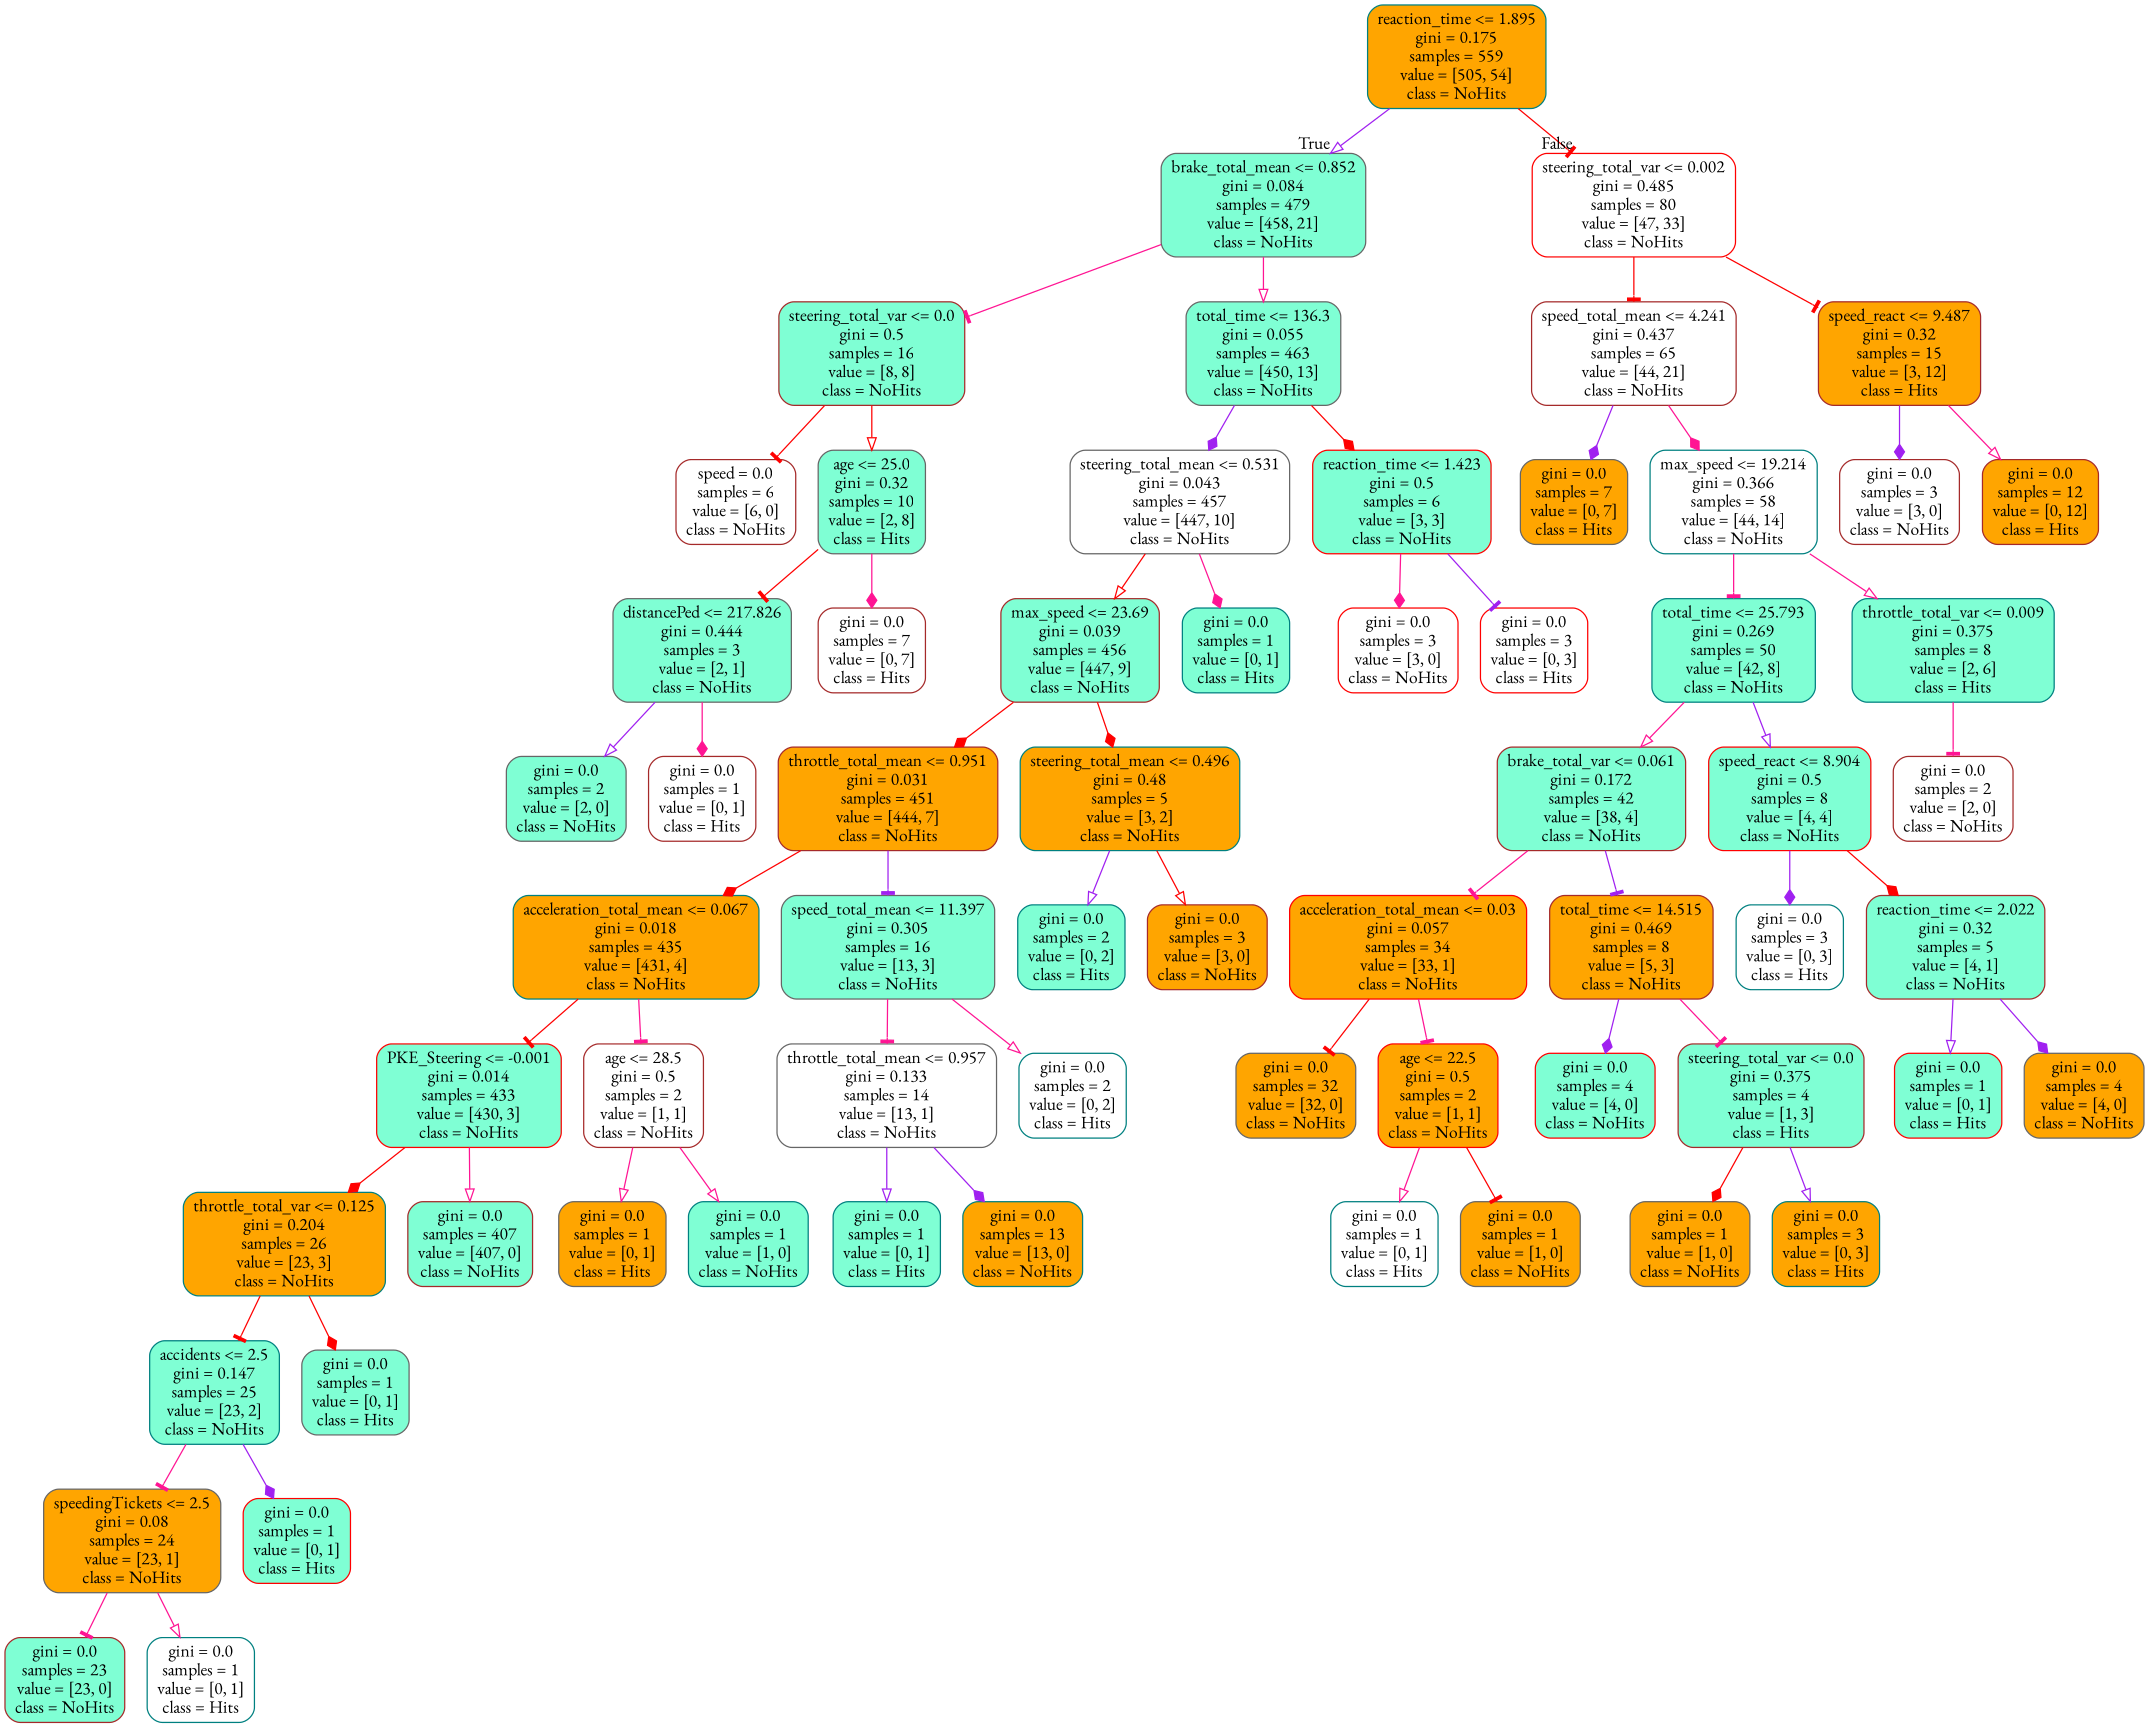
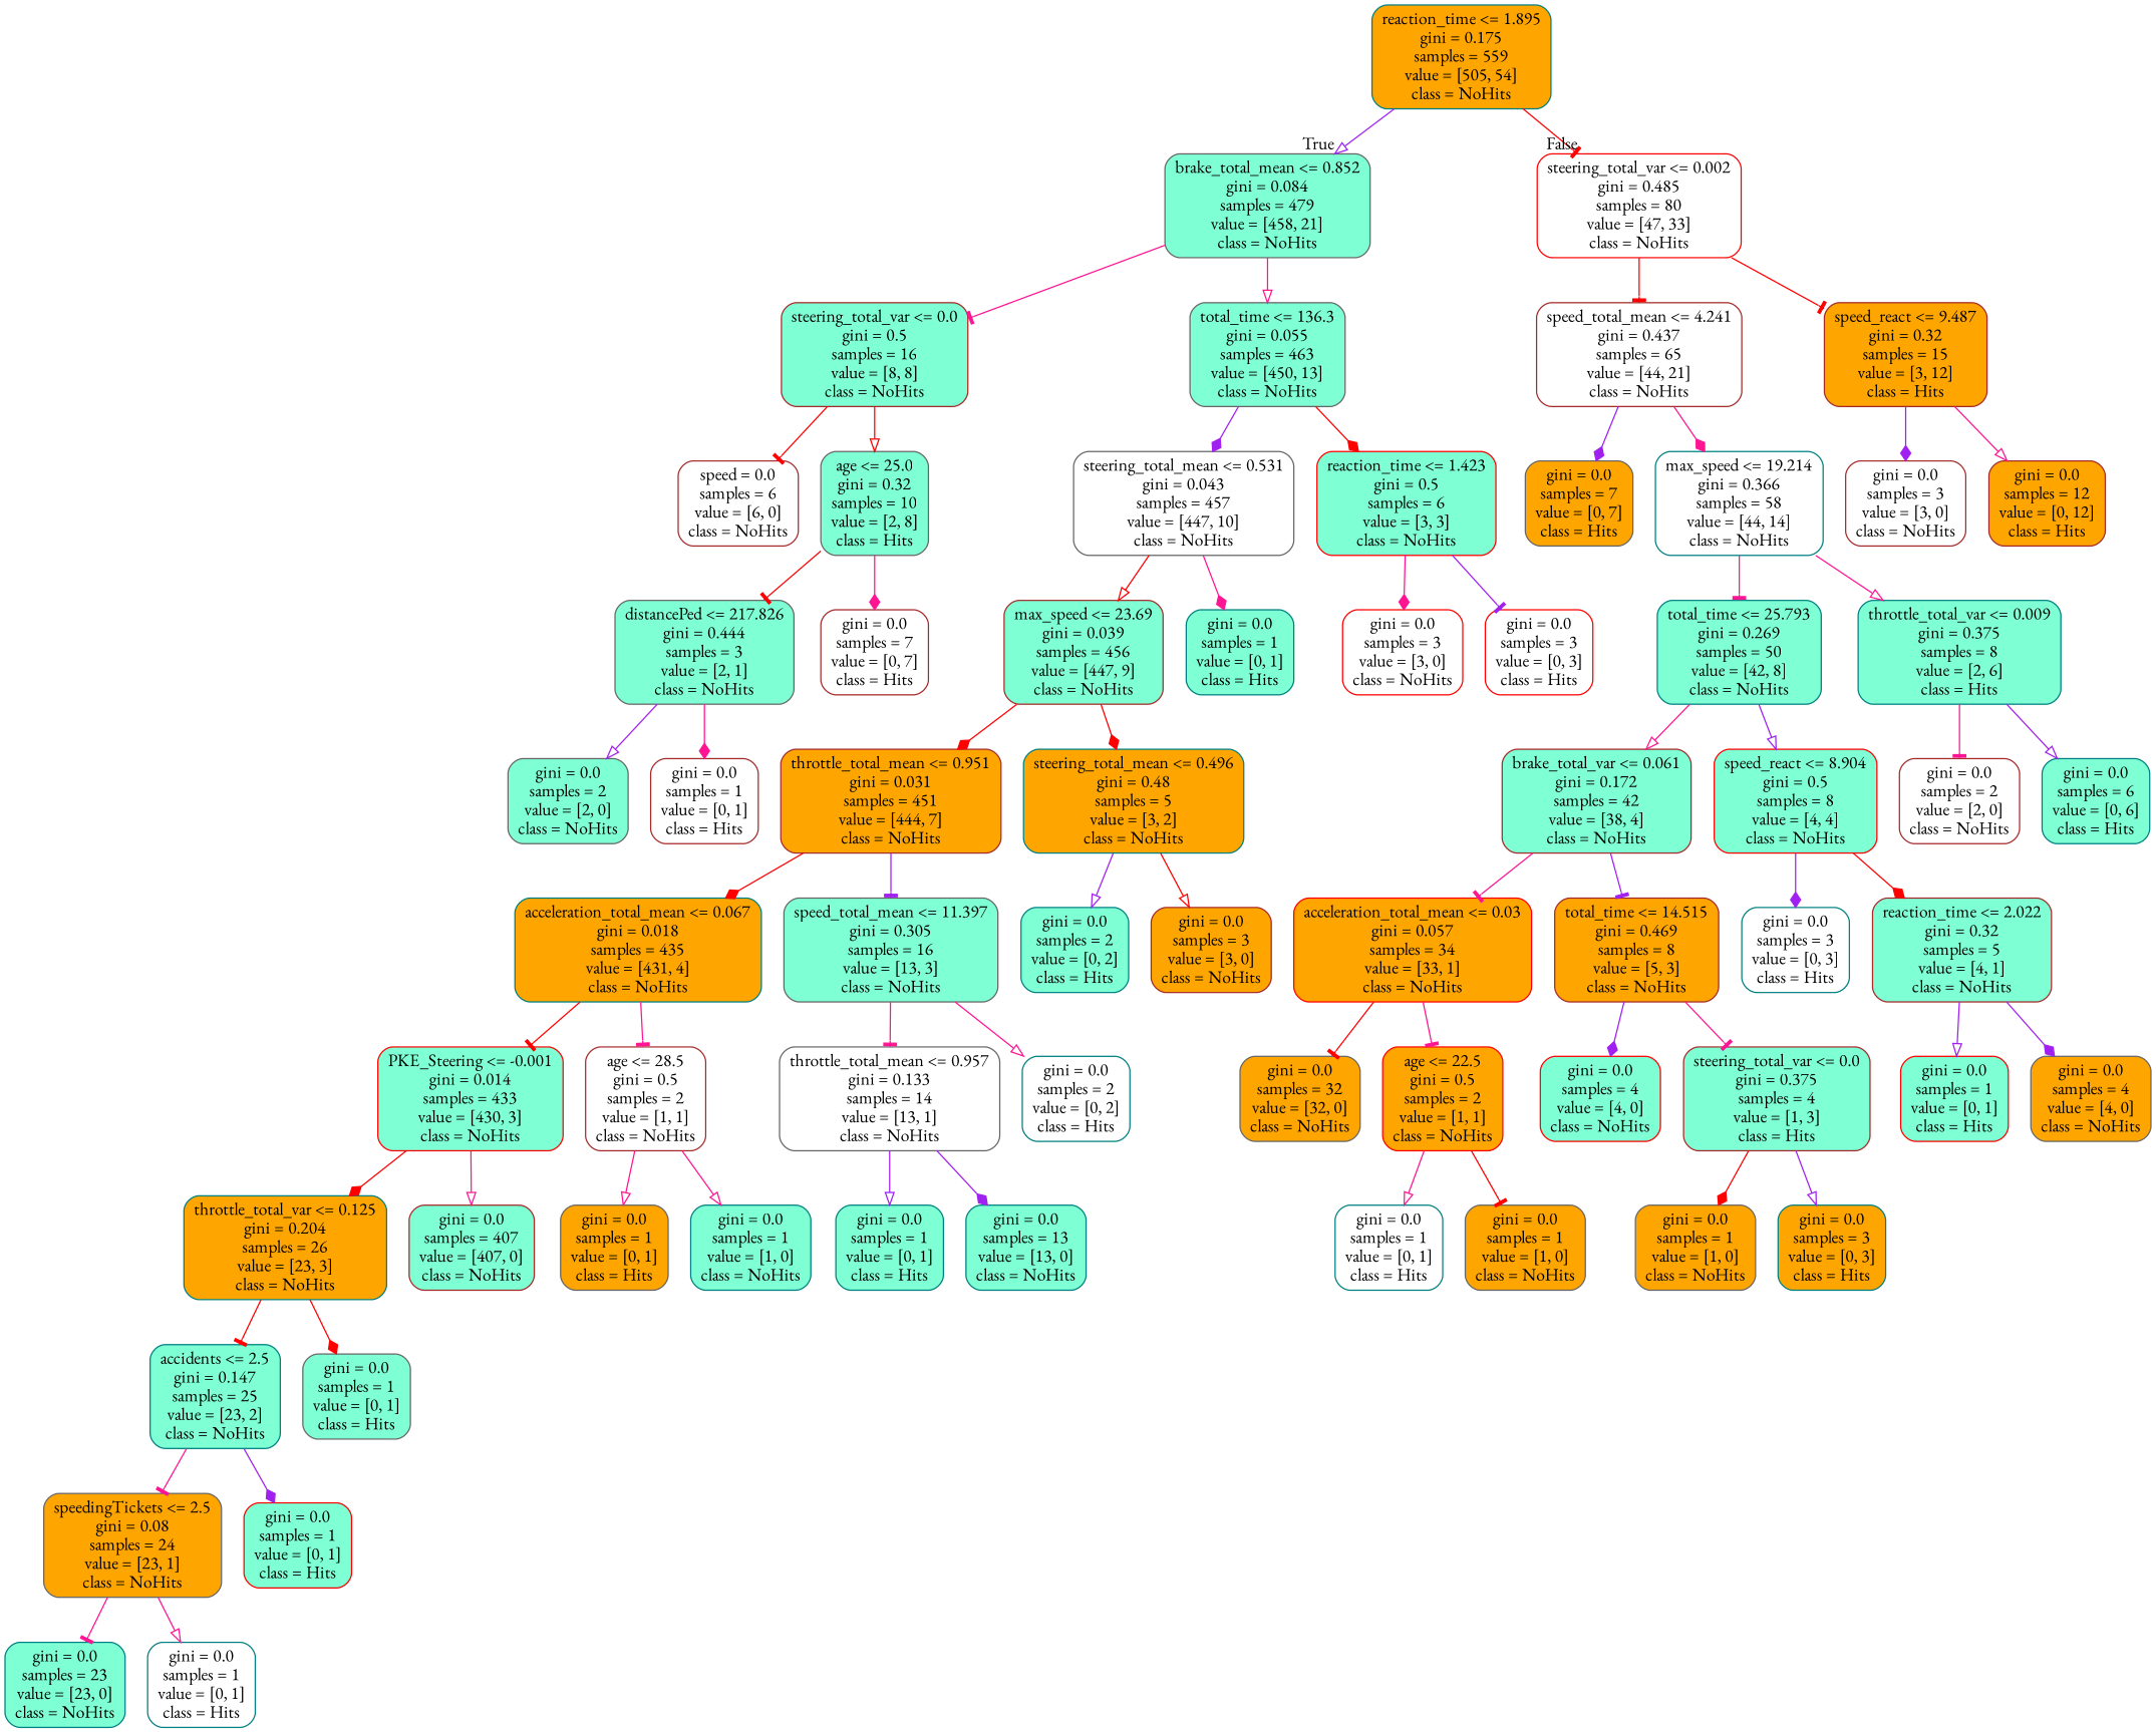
  digraph {
    fontname="EB Garamond"
    node [color=teal fillcolor=aquamarine fontname="EB Garamond" shape=box style="filled, rounded"]
    edge [arrowhead=tee color=deeppink fontname="EB Garamond"]
    n1 [fillcolor=orange label="reaction_time <= 1.895\ngini = 0.175\nsamples = 559\nvalue = [505, 54]\nclass = NoHits"]
    n2 [color=gray40 label="brake_total_mean <= 0.852\ngini = 0.084\nsamples = 479\nvalue = [458, 21]\nclass = NoHits"]
    n3 [color=red fillcolor=white label="steering_total_var <= 0.002\ngini = 0.485\nsamples = 80\nvalue = [47, 33]\nclass = NoHits"]
    n4 [color=brown label="steering_total_var <= 0.0\ngini = 0.5\nsamples = 16\nvalue = [8, 8]\nclass = NoHits"]
    n5 [color=gray40 label="total_time <= 136.3\ngini = 0.055\nsamples = 463\nvalue = [450, 13]\nclass = NoHits"]
    n6 [color=brown fillcolor=white label="speed_total_mean <= 4.241\ngini = 0.437\nsamples = 65\nvalue = [44, 21]\nclass = NoHits"]
    n7 [color=brown fillcolor=orange label="speed_react <= 9.487\ngini = 0.32\nsamples = 15\nvalue = [3, 12]\nclass = Hits"]
    n8 [color=brown fillcolor=white label="speed = 0.0\nsamples = 6\nvalue = [6, 0]\nclass = NoHits"]
    n9 [color=gray40 label="age <= 25.0\ngini = 0.32\nsamples = 10\nvalue = [2, 8]\nclass = Hits"]
    n10 [color=gray40 fillcolor=white label="steering_total_mean <= 0.531\ngini = 0.043\nsamples = 457\nvalue = [447, 10]\nclass = NoHits"]
    n11 [color=red label="reaction_time <= 1.423\ngini = 0.5\nsamples = 6\nvalue = [3, 3]\nclass = NoHits"]
    n12 [color=gray40 label="distancePed <= 217.826\ngini = 0.444\nsamples = 3\nvalue = [2, 1]\nclass = NoHits"]
    n13 [color=brown fillcolor=white label="gini = 0.0\nsamples = 7\nvalue = [0, 7]\nclass = Hits"]
    n14 [color=gray40 label="gini = 0.0\nsamples = 2\nvalue = [2, 0]\nclass = NoHits"]
    n15 [color=brown fillcolor=white label="gini = 0.0\nsamples = 1\nvalue = [0, 1]\nclass = Hits"]
    n16 [color=brown label="max_speed <= 23.69\ngini = 0.039\nsamples = 456\nvalue = [447, 9]\nclass = NoHits"]
    n17 [label="gini = 0.0\nsamples = 1\nvalue = [0, 1]\nclass = Hits"]
    n18 [color=red fillcolor=white label="gini = 0.0\nsamples = 3\nvalue = [3, 0]\nclass = NoHits"]
    n19 [color=red fillcolor=white label="gini = 0.0\nsamples = 3\nvalue = [0, 3]\nclass = Hits"]
    n20 [color=brown fillcolor=orange label="throttle_total_mean <= 0.951\ngini = 0.031\nsamples = 451\nvalue = [444, 7]\nclass = NoHits"]
    n21 [fillcolor=orange label="steering_total_mean <= 0.496\ngini = 0.48\nsamples = 5\nvalue = [3, 2]\nclass = NoHits"]
    n22 [fillcolor=orange label="acceleration_total_mean <= 0.067\ngini = 0.018\nsamples = 435\nvalue = [431, 4]\nclass = NoHits"]
    n23 [color=gray40 label="speed_total_mean <= 11.397\ngini = 0.305\nsamples = 16\nvalue = [13, 3]\nclass = NoHits"]
    n24 [label="gini = 0.0\nsamples = 2\nvalue = [0, 2]\nclass = Hits"]
    n25 [color=brown fillcolor=orange label="gini = 0.0\nsamples = 3\nvalue = [3, 0]\nclass = NoHits"]
    n26 [color=red label="PKE_Steering <= -0.001\ngini = 0.014\nsamples = 433\nvalue = [430, 3]\nclass = NoHits"]
    n27 [color=brown fillcolor=white label="age <= 28.5\ngini = 0.5\nsamples = 2\nvalue = [1, 1]\nclass = NoHits"]
    n28 [color=gray40 fillcolor=white label="throttle_total_mean <= 0.957\ngini = 0.133\nsamples = 14\nvalue = [13, 1]\nclass = NoHits"]
    n29 [fillcolor=white label="gini = 0.0\nsamples = 2\nvalue = [0, 2]\nclass = Hits"]
    n30 [fillcolor=orange label="throttle_total_var <= 0.125\ngini = 0.204\nsamples = 26\nvalue = [23, 3]\nclass = NoHits"]
    n31 [color=brown label="gini = 0.0\nsamples = 407\nvalue = [407, 0]\nclass = NoHits"]
    n32 [color=gray40 fillcolor=orange label="gini = 0.0\nsamples = 1\nvalue = [0, 1]\nclass = Hits"]
    n33 [label="gini = 0.0\nsamples = 1\nvalue = [1, 0]\nclass = NoHits"]
    n34 [label="accidents <= 2.5\ngini = 0.147\nsamples = 25\nvalue = [23, 2]\nclass = NoHits"]
    n35 [color=gray40 label="gini = 0.0\nsamples = 1\nvalue = [0, 1]\nclass = Hits"]
    n36 [color=gray40 fillcolor=orange label="speedingTickets <= 2.5\ngini = 0.08\nsamples = 24\nvalue = [23, 1]\nclass = NoHits"]
    n37 [color=red label="gini = 0.0\nsamples = 1\nvalue = [0, 1]\nclass = Hits"]
-   n38 [color=brown label="gini = 0.0\nsamples = 23\nvalue = [23, 0]\nclass = NoHits"]
+   n38 [label="gini = 0.0\nsamples = 23\nvalue = [23, 0]\nclass = NoHits"]
    n39 [fillcolor=white label="gini = 0.0\nsamples = 1\nvalue = [0, 1]\nclass = Hits"]
    n40 [label="gini = 0.0\nsamples = 1\nvalue = [0, 1]\nclass = Hits"]
-   n41 [fillcolor=orange label="gini = 0.0\nsamples = 13\nvalue = [13, 0]\nclass = NoHits"]
+   n41 [label="gini = 0.0\nsamples = 13\nvalue = [13, 0]\nclass = NoHits"]
    n42 [color=gray40 fillcolor=orange label="gini = 0.0\nsamples = 7\nvalue = [0, 7]\nclass = Hits"]
    n43 [fillcolor=white label="max_speed <= 19.214\ngini = 0.366\nsamples = 58\nvalue = [44, 14]\nclass = NoHits"]
    n44 [color=brown fillcolor=white label="gini = 0.0\nsamples = 3\nvalue = [3, 0]\nclass = NoHits"]
    n45 [color=brown fillcolor=orange label="gini = 0.0\nsamples = 12\nvalue = [0, 12]\nclass = Hits"]
    n46 [label="total_time <= 25.793\ngini = 0.269\nsamples = 50\nvalue = [42, 8]\nclass = NoHits"]
    n47 [label="throttle_total_var <= 0.009\ngini = 0.375\nsamples = 8\nvalue = [2, 6]\nclass = Hits"]
    n48 [color=brown label="brake_total_var <= 0.061\ngini = 0.172\nsamples = 42\nvalue = [38, 4]\nclass = NoHits"]
    n49 [color=red label="speed_react <= 8.904\ngini = 0.5\nsamples = 8\nvalue = [4, 4]\nclass = NoHits"]
    n50 [color=brown fillcolor=white label="gini = 0.0\nsamples = 2\nvalue = [2, 0]\nclass = NoHits"]
+   n51 [label="gini = 0.0\nsamples = 6\nvalue = [0, 6]\nclass = Hits"]
    n52 [color=red fillcolor=orange label="acceleration_total_mean <= 0.03\ngini = 0.057\nsamples = 34\nvalue = [33, 1]\nclass = NoHits"]
    n53 [color=brown fillcolor=orange label="total_time <= 14.515\ngini = 0.469\nsamples = 8\nvalue = [5, 3]\nclass = NoHits"]
    n54 [fillcolor=white label="gini = 0.0\nsamples = 3\nvalue = [0, 3]\nclass = Hits"]
    n55 [color=brown label="reaction_time <= 2.022\ngini = 0.32\nsamples = 5\nvalue = [4, 1]\nclass = NoHits"]
    n56 [color=gray40 fillcolor=orange label="gini = 0.0\nsamples = 32\nvalue = [32, 0]\nclass = NoHits"]
    n57 [color=red fillcolor=orange label="age <= 22.5\ngini = 0.5\nsamples = 2\nvalue = [1, 1]\nclass = NoHits"]
    n58 [color=red label="gini = 0.0\nsamples = 4\nvalue = [4, 0]\nclass = NoHits"]
    n59 [color=brown label="steering_total_var <= 0.0\ngini = 0.375\nsamples = 4\nvalue = [1, 3]\nclass = Hits"]
    n60 [fillcolor=white label="gini = 0.0\nsamples = 1\nvalue = [0, 1]\nclass = Hits"]
    n61 [color=gray40 fillcolor=orange label="gini = 0.0\nsamples = 1\nvalue = [1, 0]\nclass = NoHits"]
    n62 [color=gray40 fillcolor=orange label="gini = 0.0\nsamples = 1\nvalue = [1, 0]\nclass = NoHits"]
    n63 [fillcolor=orange label="gini = 0.0\nsamples = 3\nvalue = [0, 3]\nclass = Hits"]
    n64 [color=red label="gini = 0.0\nsamples = 1\nvalue = [0, 1]\nclass = Hits"]
    n65 [color=gray40 fillcolor=orange label="gini = 0.0\nsamples = 4\nvalue = [4, 0]\nclass = NoHits"]
    n1 -> n2 [arrowhead=onormal color=purple headlabel=True labelangle=45 labeldistance=2.5]
    n1 -> n3 [color=red headlabel=False labelangle=-45 labeldistance=2.5]
    n2 -> n4
    n2 -> n5 [arrowhead=onormal]
    n3 -> n6 [color=red]
    n3 -> n7 [color=red]
    n4 -> n8 [color=red]
    n4 -> n9 [arrowhead=onormal color=red]
    n5 -> n10 [arrowhead=diamond color=purple]
    n5 -> n11 [arrowhead=diamond color=red]
    n6 -> n42 [arrowhead=diamond color=purple]
    n6 -> n43 [arrowhead=diamond]
    n7 -> n44 [arrowhead=diamond color=purple]
    n7 -> n45 [arrowhead=onormal]
    n9 -> n12 [color=red]
    n9 -> n13 [arrowhead=diamond]
    n10 -> n16 [arrowhead=onormal color=red]
    n10 -> n17 [arrowhead=diamond]
    n11 -> n18 [arrowhead=diamond]
    n11 -> n19 [color=purple]
    n12 -> n14 [arrowhead=onormal color=purple]
    n12 -> n15 [arrowhead=diamond]
    n16 -> n20 [arrowhead=diamond color=red]
    n16 -> n21 [arrowhead=diamond color=red]
    n20 -> n22 [arrowhead=diamond color=red]
    n20 -> n23 [color=purple]
    n21 -> n24 [arrowhead=onormal color=purple]
    n21 -> n25 [arrowhead=onormal color=red]
    n22 -> n26 [color=red]
    n22 -> n27
    n23 -> n28
    n23 -> n29 [arrowhead=onormal]
    n26 -> n30 [arrowhead=diamond color=red]
    n26 -> n31 [arrowhead=onormal]
    n27 -> n32 [arrowhead=onormal]
    n27 -> n33 [arrowhead=onormal]
    n28 -> n40 [arrowhead=onormal color=purple]
    n28 -> n41 [arrowhead=diamond color=purple]
    n30 -> n34 [color=red]
    n30 -> n35 [arrowhead=diamond color=red]
    n34 -> n36
    n34 -> n37 [arrowhead=diamond color=purple]
    n36 -> n38
    n36 -> n39 [arrowhead=onormal]
    n43 -> n46
    n43 -> n47 [arrowhead=onormal]
    n46 -> n48 [arrowhead=onormal]
    n46 -> n49 [arrowhead=onormal color=purple]
    n47 -> n50
+   n47 -> n51 [arrowhead=onormal color=purple]
    n48 -> n52
    n48 -> n53 [color=purple]
    n49 -> n54 [arrowhead=diamond color=purple]
    n49 -> n55 [arrowhead=diamond color=red]
    n52 -> n56 [color=red]
    n52 -> n57
    n53 -> n58 [arrowhead=diamond color=purple]
    n53 -> n59
    n55 -> n64 [arrowhead=onormal color=purple]
    n55 -> n65 [arrowhead=diamond color=purple]
    n57 -> n60 [arrowhead=onormal]
    n57 -> n61 [color=red]
    n59 -> n62 [arrowhead=diamond color=red]
    n59 -> n63 [arrowhead=onormal color=purple]
  }
